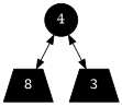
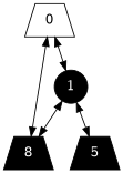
  digraph {
    node [fillcolor=black fontcolor=white shape=trapezium style=filled]
    edge [dir=both]
-   1 [shape=circle label=4]
+   0 [fillcolor=white fontcolor=black]
+   1 [shape=circle]
    n3 [label=8]
-   3
+   3 [label=5]
+   0 -> 1
+   0 -> n3
    1 -> n3
    1 -> 3
  }
